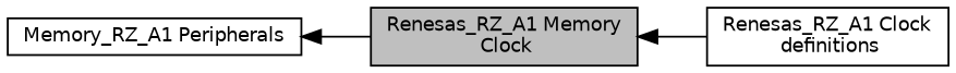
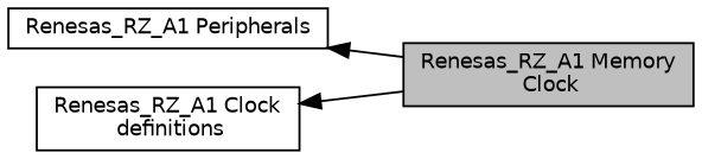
  digraph {
    rankdir=LR
    node [color=black fillcolor=white fontname=Helvetica fontsize=10 shape=box style=filled]
    edge [dir=back fontname=Helvetica fontsize=10 labelfontname=Helvetica labelfontsize=10 shape=plaintext style=solid]
-   n1 [height=0.2 label="Memory_RZ_A1 Peripherals" width=0.4]
+   n1 [height=0.2 label="Renesas_RZ_A1 Peripherals" width=0.4]
    n2 [fillcolor=grey75 fontcolor=black height=0.2 label="Renesas_RZ_A1 Memory\l Clock" width=0.4]
    n3 [height=0.2 label="Renesas_RZ_A1 Clock\l definitions" width=0.4]
    n1 -> n2
-   n2 -> n3
+   n3 -> n2
  }
